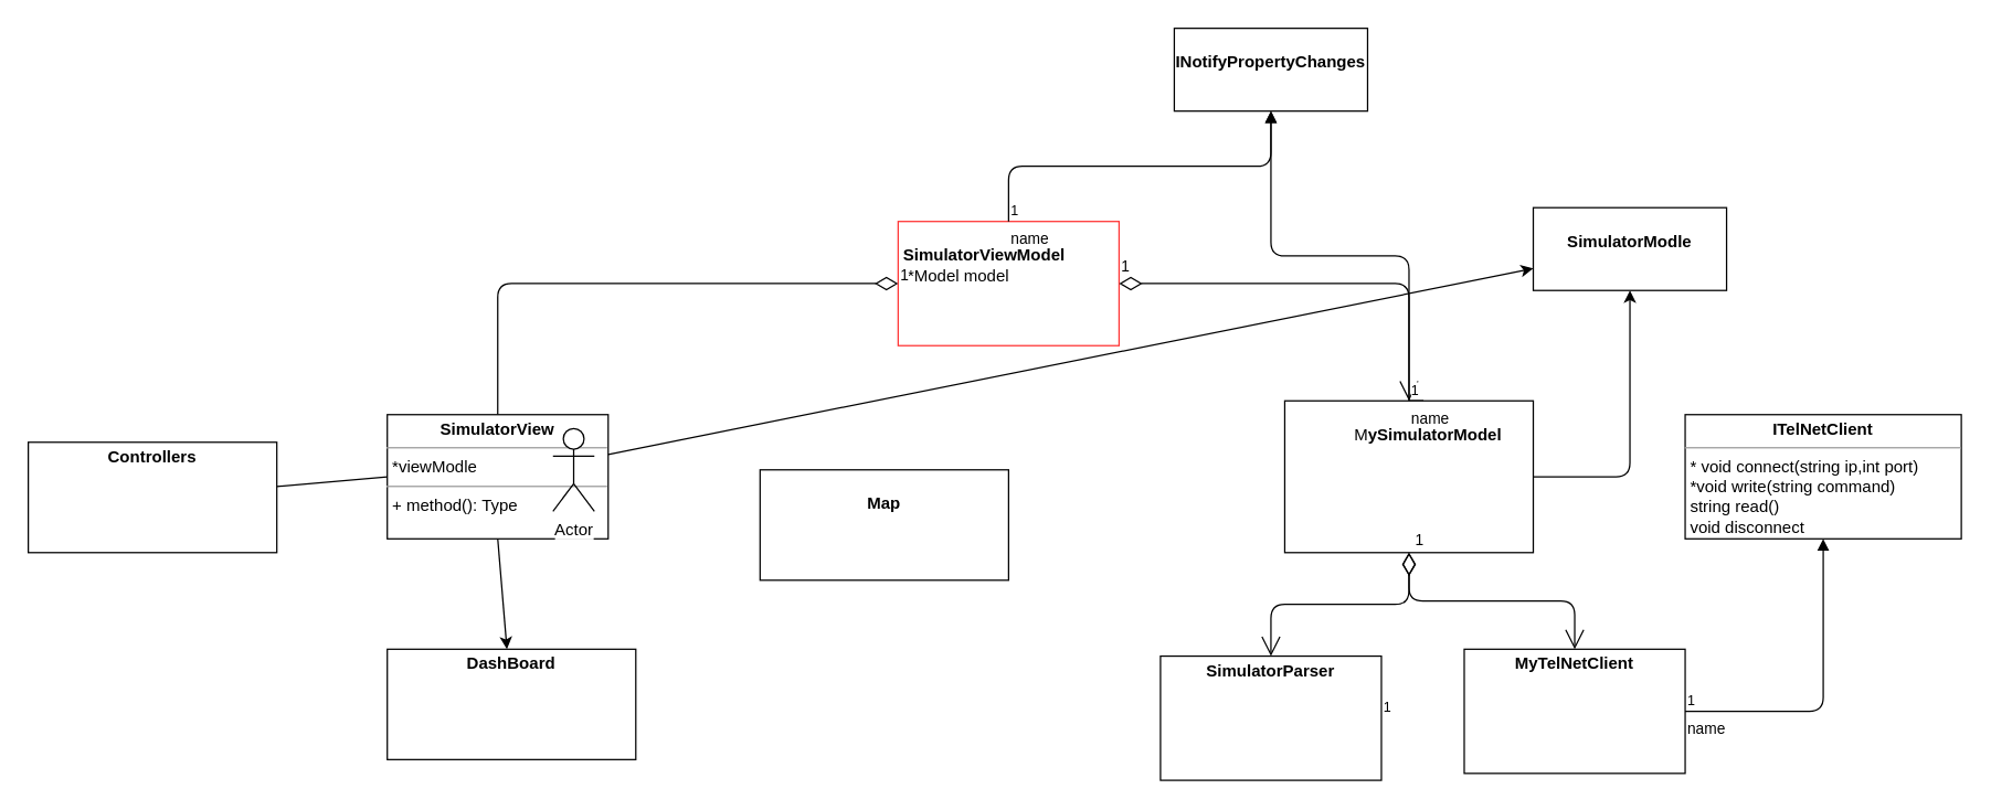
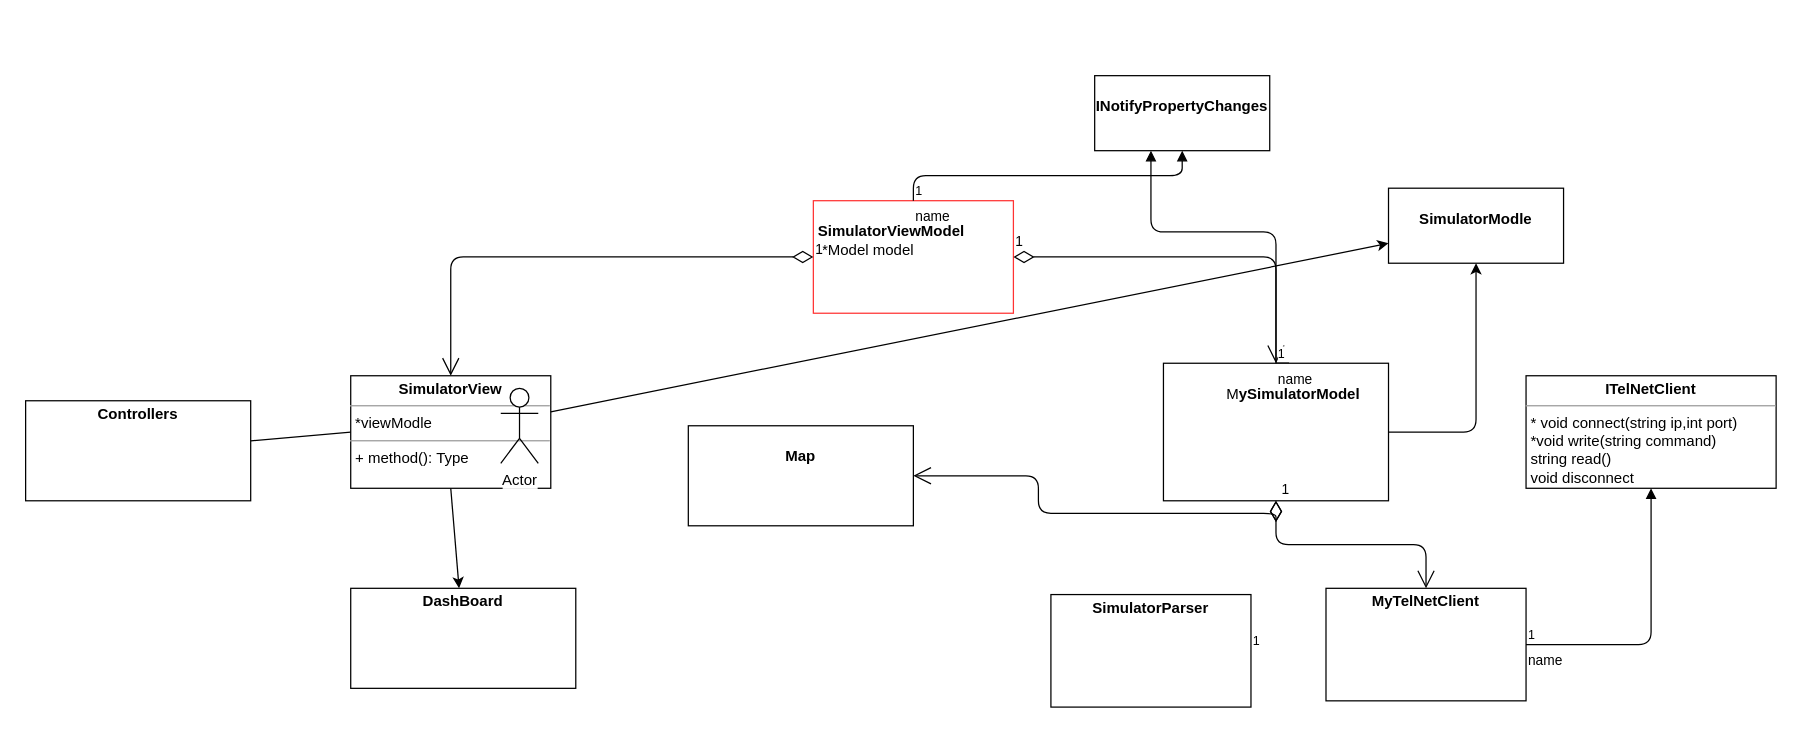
  <mxCell id="0" />
  <mxCell id="1" parent="0" />
  <mxCell id="2" value="&lt;p style=&quot;margin: 0px ; margin-top: 4px ; text-align: center&quot;&gt;&lt;/p&gt;&lt;p style=&quot;margin: 0px ; margin-left: 4px&quot;&gt;&lt;b&gt;&lt;br&gt;&lt;/b&gt;&lt;/p&gt;&lt;p style=&quot;margin: 0px ; margin-left: 4px&quot;&gt;&lt;b&gt;SimulatorViewModel&lt;/b&gt;&lt;/p&gt;&lt;p style=&quot;margin: 0px ; margin-left: 4px&quot;&gt;&lt;span&gt;&amp;nbsp;*Model model&lt;/span&gt;&lt;br&gt;&lt;/p&gt;" style="verticalAlign=top;align=left;overflow=fill;fontSize=12;fontFamily=Helvetica;html=1;strokeColor=#FF3333;" vertex="1" parent="1"><mxGeometry x="650" y="160" width="160" height="90" as="geometry" /></mxCell>
  <mxCell id="3" value="1" style="endArrow=open;html=1;endSize=12;startArrow=diamondThin;startSize=14;startFill=0;edgeStyle=orthogonalEdgeStyle;align=left;verticalAlign=bottom;" edge="1" parent="1" source="2" target="5"><mxGeometry x="-1" y="3" relative="1" as="geometry"><mxPoint x="890" y="240" as="sourcePoint" /><mxPoint x="1030" y="340" as="targetPoint" /></mxGeometry></mxCell>
  <mxCell id="4" style="edgeStyle=orthogonalEdgeStyle;rounded=0;orthogonalLoop=1;jettySize=auto;html=1;exitX=0.5;exitY=0;exitDx=0;exitDy=0;" edge="1" parent="1" source="5"><mxGeometry relative="1" as="geometry"><mxPoint x="1030" y="300" as="targetPoint" /></mxGeometry></mxCell>
  <mxCell id="5" value="&lt;p style=&quot;margin: 0px ; margin-top: 4px ; text-align: center&quot;&gt;&lt;/p&gt;&lt;p style=&quot;margin: 0px ; margin-left: 4px&quot;&gt;&lt;b&gt;&amp;nbsp; &amp;nbsp; &amp;nbsp; &amp;nbsp; &amp;nbsp; &amp;nbsp;&amp;nbsp;&lt;/b&gt;&lt;/p&gt;&lt;p style=&quot;margin: 0px ; margin-left: 4px&quot;&gt;&amp;nbsp; &amp;nbsp; &amp;nbsp; &amp;nbsp; &amp;nbsp; &amp;nbsp; &amp;nbsp; M&lt;b&gt;ySimulatorModel&lt;/b&gt;&lt;/p&gt;&lt;p style=&quot;margin: 0px ; margin-left: 4px&quot;&gt;&lt;br&gt;&lt;/p&gt;" style="verticalAlign=top;align=left;overflow=fill;fontSize=12;fontFamily=Helvetica;html=1;" vertex="1" parent="1"><mxGeometry x="930" y="290" width="180" height="110" as="geometry" /></mxCell>
- <mxCell id="6" value="1" style="endArrow=none;html=1;endSize=12;startArrow=diamondThin;startSize=14;startFill=0;edgeStyle=orthogonalEdgeStyle;align=left;verticalAlign=bottom;" edge="1" parent="1" source="2" target="7"><mxGeometry x="-1" y="3" relative="1" as="geometry"><mxPoint x="500" y="289.999" as="sourcePoint" /><mxPoint x="340" y="290" as="targetPoint" /></mxGeometry></mxCell>
+ <mxCell id="6" value="1" style="endArrow=open;html=1;endSize=12;startArrow=diamondThin;startSize=14;startFill=0;edgeStyle=orthogonalEdgeStyle;align=left;verticalAlign=bottom;" edge="1" parent="1" source="2" target="7"><mxGeometry x="-1" y="3" relative="1" as="geometry"><mxPoint x="500" y="289.999" as="sourcePoint" /><mxPoint x="340" y="290" as="targetPoint" /></mxGeometry></mxCell>
  <mxCell id="7" value="&lt;p style=&quot;margin: 0px ; margin-top: 4px ; text-align: center&quot;&gt;&lt;b&gt;SimulatorView&lt;/b&gt;&lt;/p&gt;&lt;hr size=&quot;1&quot;&gt;&lt;p style=&quot;margin: 0px ; margin-left: 4px&quot;&gt;*viewModle&amp;nbsp;&lt;/p&gt;&lt;hr size=&quot;1&quot;&gt;&lt;p style=&quot;margin: 0px ; margin-left: 4px&quot;&gt;+ method(): Type&lt;/p&gt;" style="verticalAlign=top;align=left;overflow=fill;fontSize=12;fontFamily=Helvetica;html=1;" vertex="1" parent="1"><mxGeometry x="280" y="300" width="160" height="90" as="geometry" /></mxCell>
  <mxCell id="8" value="1" style="endArrow=open;html=1;endSize=12;startArrow=diamondThin;startSize=14;startFill=0;edgeStyle=orthogonalEdgeStyle;align=left;verticalAlign=bottom;" edge="1" parent="1" source="5" target="9"><mxGeometry x="-1" y="3" relative="1" as="geometry"><mxPoint x="930" y="469.999" as="sourcePoint" /><mxPoint x="1160" y="460" as="targetPoint" /></mxGeometry></mxCell>
  <mxCell id="9" value="&lt;p style=&quot;margin: 0px ; margin-top: 4px ; text-align: center&quot;&gt;&lt;b&gt;MyTelNetClient&lt;/b&gt;&lt;/p&gt;" style="verticalAlign=top;align=left;overflow=fill;fontSize=12;fontFamily=Helvetica;html=1;" vertex="1" parent="1"><mxGeometry x="1060" y="470" width="160" height="90" as="geometry" /></mxCell>
- <mxCell id="10" value="&lt;p style=&quot;margin: 0px ; margin-top: 4px ; text-align: center&quot;&gt;&lt;br&gt;&lt;b&gt;INotifyPropertyChanges&lt;/b&gt;&lt;/p&gt;" style="verticalAlign=top;align=left;overflow=fill;fontSize=12;fontFamily=Helvetica;html=1;" vertex="1" parent="1"><mxGeometry x="850" y="20" width="140" height="60" as="geometry" /></mxCell>
+ <mxCell id="10" value="&lt;p style=&quot;margin: 0px ; margin-top: 4px ; text-align: center&quot;&gt;&lt;br&gt;&lt;b&gt;INotifyPropertyChanges&lt;/b&gt;&lt;/p&gt;" style="verticalAlign=top;align=left;overflow=fill;fontSize=12;fontFamily=Helvetica;html=1;" vertex="1" parent="1"><mxGeometry x="875" y="60" width="140" height="60" as="geometry" /></mxCell>
  <mxCell id="11" value="name" style="endArrow=block;endFill=1;html=1;edgeStyle=orthogonalEdgeStyle;align=left;verticalAlign=top;" edge="1" parent="1" source="5" target="10"><mxGeometry x="-1" relative="1" as="geometry"><mxPoint x="1040" y="160" as="sourcePoint" /><mxPoint x="1090" y="70" as="targetPoint" /><Array as="points"><mxPoint x="1020" y="185" /><mxPoint x="920" y="185" /></Array></mxGeometry></mxCell>
  <mxCell id="12" value="1" style="resizable=0;html=1;align=left;verticalAlign=bottom;labelBackgroundColor=#ffffff;fontSize=10;" connectable="0" vertex="1" parent="11"><mxGeometry x="-1" relative="1" as="geometry" /></mxCell>
  <mxCell id="13" value="name" style="endArrow=block;endFill=1;html=1;edgeStyle=orthogonalEdgeStyle;align=left;verticalAlign=top;exitX=0.5;exitY=0;exitDx=0;exitDy=0;entryX=0.5;entryY=1;entryDx=0;entryDy=0;" edge="1" parent="1" source="2" target="10"><mxGeometry x="-1" relative="1" as="geometry"><mxPoint x="1140" y="240" as="sourcePoint" /><mxPoint x="1040" y="30" as="targetPoint" /></mxGeometry></mxCell>
  <mxCell id="14" value="1" style="resizable=0;html=1;align=left;verticalAlign=bottom;labelBackgroundColor=#ffffff;fontSize=10;" connectable="0" vertex="1" parent="13"><mxGeometry x="-1" relative="1" as="geometry" /></mxCell>
  <mxCell id="15" value="&lt;p style=&quot;margin: 0px ; margin-top: 4px ; text-align: center&quot;&gt;&lt;b&gt;ITelNetClient&lt;/b&gt;&lt;/p&gt;&lt;hr size=&quot;1&quot;&gt;&lt;p style=&quot;margin: 0px ; margin-left: 4px&quot;&gt;&lt;/p&gt;&lt;p style=&quot;margin: 0px ; margin-left: 4px&quot;&gt;* void connect(string ip,int port)&lt;/p&gt;&lt;p style=&quot;margin: 0px ; margin-left: 4px&quot;&gt;*void write(string command)&lt;/p&gt;&lt;p style=&quot;margin: 0px ; margin-left: 4px&quot;&gt;string read()&lt;/p&gt;&lt;p style=&quot;margin: 0px ; margin-left: 4px&quot;&gt;void disconnect&lt;/p&gt;" style="verticalAlign=top;align=left;overflow=fill;fontSize=12;fontFamily=Helvetica;html=1;" vertex="1" parent="1"><mxGeometry x="1220" y="300" width="200" height="90" as="geometry" /></mxCell>
  <mxCell id="16" value="name" style="endArrow=block;endFill=1;html=1;edgeStyle=orthogonalEdgeStyle;align=left;verticalAlign=top;exitX=1;exitY=0.5;exitDx=0;exitDy=0;" edge="1" parent="1" source="9" target="15"><mxGeometry x="-1" relative="1" as="geometry"><mxPoint x="1210" y="610" as="sourcePoint" /><mxPoint x="1370" y="610" as="targetPoint" /></mxGeometry></mxCell>
  <mxCell id="17" value="1" style="resizable=0;html=1;align=left;verticalAlign=bottom;labelBackgroundColor=#ffffff;fontSize=10;" connectable="0" vertex="1" parent="16"><mxGeometry x="-1" relative="1" as="geometry" /></mxCell>
  <mxCell id="18" value="" style="endArrow=classic;html=1;" edge="1" parent="1" source="7" target="32"><mxGeometry width="50" height="50" relative="1" as="geometry"><mxPoint x="280" y="630" as="sourcePoint" /><mxPoint x="540" y="360" as="targetPoint" /></mxGeometry></mxCell>
  <mxCell id="19" value="Actor" style="shape=umlActor;verticalLabelPosition=bottom;labelBackgroundColor=#ffffff;verticalAlign=top;html=1;" vertex="1" parent="1"><mxGeometry x="400" y="310" width="30" height="60" as="geometry" /></mxCell>
  <mxCell id="20" value="&lt;p style=&quot;margin: 0px ; margin-top: 4px ; text-align: center&quot;&gt;&lt;br&gt;&lt;b&gt;Map&lt;/b&gt;&lt;/p&gt;" style="verticalAlign=top;align=left;overflow=fill;fontSize=12;fontFamily=Helvetica;html=1;" vertex="1" parent="1"><mxGeometry x="550" y="340" width="180" height="80" as="geometry" /></mxCell>
  <mxCell id="21" style="edgeStyle=orthogonalEdgeStyle;rounded=0;orthogonalLoop=1;jettySize=auto;html=1;exitX=0.5;exitY=1;exitDx=0;exitDy=0;" edge="1" parent="1" source="20" target="20"><mxGeometry relative="1" as="geometry" /></mxCell>
  <mxCell id="22" value="" style="endArrow=classic;html=1;exitX=0.5;exitY=1;exitDx=0;exitDy=0;" edge="1" parent="1" target="23" source="7"><mxGeometry width="50" height="50" relative="1" as="geometry"><mxPoint x="410.002" y="394.41" as="sourcePoint" /><mxPoint x="405.47" y="498.82" as="targetPoint" /></mxGeometry></mxCell>
  <mxCell id="23" value="&lt;p style=&quot;margin: 0px ; margin-top: 4px ; text-align: center&quot;&gt;&lt;b&gt;DashBoard&lt;/b&gt;&lt;/p&gt;" style="verticalAlign=top;align=left;overflow=fill;fontSize=12;fontFamily=Helvetica;html=1;" vertex="1" parent="1"><mxGeometry x="280" y="470" width="180" height="80" as="geometry" /></mxCell>
  <mxCell id="24" style="edgeStyle=orthogonalEdgeStyle;rounded=0;orthogonalLoop=1;jettySize=auto;html=1;exitX=0.5;exitY=1;exitDx=0;exitDy=0;" edge="1" parent="1" source="23" target="23"><mxGeometry relative="1" as="geometry" /></mxCell>
  <mxCell id="25" value="" style="endArrow=none;html=1;exitX=0;exitY=0.5;exitDx=0;exitDy=0;" edge="1" parent="1" target="26" source="7"><mxGeometry width="50" height="50" relative="1" as="geometry"><mxPoint x="30" y="495" as="sourcePoint" /><mxPoint x="130" y="500" as="targetPoint" /></mxGeometry></mxCell>
  <mxCell id="26" value="&lt;p style=&quot;margin: 0px ; margin-top: 4px ; text-align: center&quot;&gt;&lt;b&gt;Controllers&lt;/b&gt;&lt;/p&gt;" style="verticalAlign=top;align=left;overflow=fill;fontSize=12;fontFamily=Helvetica;html=1;" vertex="1" parent="1"><mxGeometry x="20" y="320" width="180" height="80" as="geometry" /></mxCell>
  <mxCell id="27" style="edgeStyle=orthogonalEdgeStyle;rounded=0;orthogonalLoop=1;jettySize=auto;html=1;exitX=0.5;exitY=1;exitDx=0;exitDy=0;" edge="1" parent="1" source="26" target="26"><mxGeometry relative="1" as="geometry" /></mxCell>
- <mxCell id="28" value="1" style="endArrow=open;html=1;endSize=12;startArrow=diamondThin;startSize=14;startFill=0;edgeStyle=orthogonalEdgeStyle;align=left;verticalAlign=bottom;exitX=0.5;exitY=1;exitDx=0;exitDy=0;" edge="1" parent="1" target="29" source="5"><mxGeometry x="-1" y="3" relative="1" as="geometry"><mxPoint x="1050.06" y="370" as="sourcePoint" /><mxPoint x="940" y="465" as="targetPoint" /></mxGeometry></mxCell>
+ <mxCell id="28" value="1" style="endArrow=open;html=1;endSize=12;startArrow=diamondThin;startSize=14;startFill=0;edgeStyle=orthogonalEdgeStyle;align=left;verticalAlign=bottom;exitX=0.5;exitY=1;exitDx=0;exitDy=0;" edge="1" parent="1" target="20" source="5"><mxGeometry x="-1" y="3" relative="1" as="geometry"><mxPoint x="1050.06" y="370" as="sourcePoint" /><mxPoint x="940" y="465" as="targetPoint" /></mxGeometry></mxCell>
  <mxCell id="29" value="&lt;p style=&quot;margin: 0px ; margin-top: 4px ; text-align: center&quot;&gt;&lt;b&gt;SimulatorParser&lt;/b&gt;&lt;/p&gt;" style="verticalAlign=top;align=left;overflow=fill;fontSize=12;fontFamily=Helvetica;html=1;" vertex="1" parent="1"><mxGeometry x="840" y="475" width="160" height="90" as="geometry" /></mxCell>
  <mxCell id="30" value="1" style="resizable=0;html=1;align=left;verticalAlign=bottom;labelBackgroundColor=#ffffff;fontSize=10;" connectable="0" vertex="1" parent="1"><mxGeometry x="1000" y="520" as="geometry" /></mxCell>
  <mxCell id="31" value="" style="endArrow=classic;html=1;exitX=1;exitY=0.5;exitDx=0;exitDy=0;" edge="1" parent="1" source="5" target="32"><mxGeometry width="50" height="50" relative="1" as="geometry"><mxPoint x="1290" y="80" as="sourcePoint" /><mxPoint x="1180" y="180" as="targetPoint" /><Array as="points"><mxPoint x="1180" y="345" /></Array></mxGeometry></mxCell>
  <mxCell id="32" value="&lt;p style=&quot;margin: 0px ; margin-top: 4px ; text-align: center&quot;&gt;&lt;br&gt;&lt;b&gt;SimulatorModle&lt;/b&gt;&lt;/p&gt;&lt;p style=&quot;margin: 0px ; margin-top: 4px ; text-align: center&quot;&gt;&lt;b&gt;&lt;br&gt;&lt;/b&gt;&lt;/p&gt;" style="verticalAlign=top;align=left;overflow=fill;fontSize=12;fontFamily=Helvetica;html=1;" vertex="1" parent="1"><mxGeometry x="1110" y="150" width="140" height="60" as="geometry" /></mxCell>
